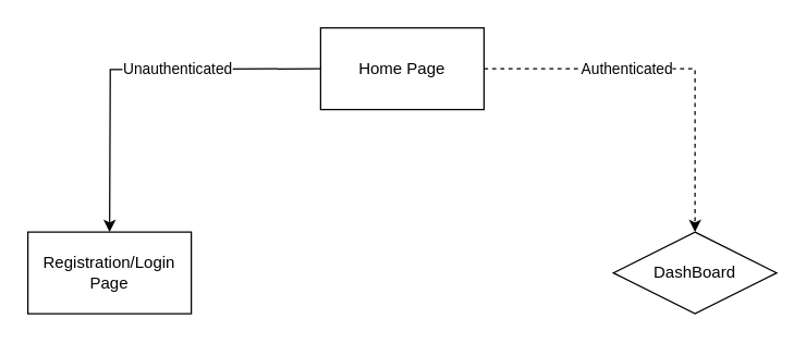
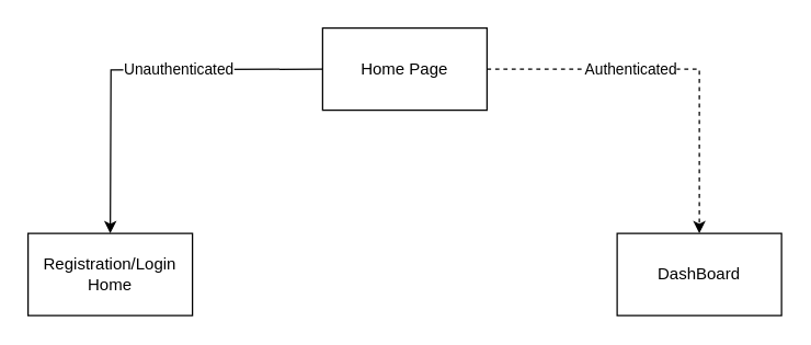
  <mxCell id="0" />
  <mxCell id="1" parent="0" />
  <mxCell id="2" value="Unauthenticated" style="edgeStyle=orthogonalEdgeStyle;rounded=0;orthogonalLoop=1;jettySize=auto;html=1;" edge="1" parent="1"><mxGeometry x="-0.234" relative="1" as="geometry"><mxPoint x="235" y="50" as="sourcePoint" /><mxPoint x="80" y="170" as="targetPoint" /><mxPoint as="offset" /></mxGeometry></mxCell>
  <mxCell id="3" value="Authenticated" style="edgeStyle=orthogonalEdgeStyle;rounded=0;orthogonalLoop=1;jettySize=auto;html=1;dashed=1;" edge="1" parent="1" source="4" target="6"><mxGeometry x="-0.236" relative="1" as="geometry"><mxPoint as="offset" /></mxGeometry></mxCell>
  <mxCell id="4" value="Home Page" style="rounded=0;whiteSpace=wrap;html=1;" vertex="1" parent="1"><mxGeometry x="235" y="20" width="120" height="60" as="geometry" /></mxCell>
- <mxCell id="5" value="Registration/Login Page" style="whiteSpace=wrap;html=1;rounded=0;" vertex="1" parent="1"><mxGeometry x="20" y="170" width="120" height="60" as="geometry" /></mxCell>
- <mxCell id="6" value="DashBoard" style="rhombus;whiteSpace=wrap;html=1;" vertex="1" parent="1"><mxGeometry x="450" y="170" width="120" height="60" as="geometry" /></mxCell>
+ <mxCell id="5" value="Registration/Login Home" style="whiteSpace=wrap;html=1;rounded=0;" vertex="1" parent="1"><mxGeometry x="20" y="170" width="120" height="60" as="geometry" /></mxCell>
+ <mxCell id="6" value="DashBoard" style="whiteSpace=wrap;html=1;rounded=0;" vertex="1" parent="1"><mxGeometry x="450" y="170" width="120" height="60" as="geometry" /></mxCell>
